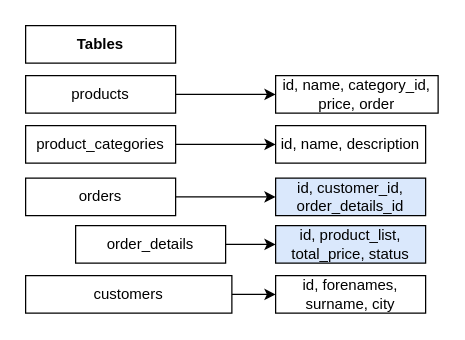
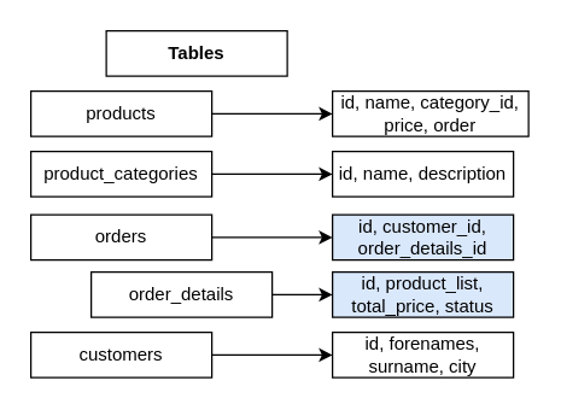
  <mxCell id="0" />
  <mxCell id="1" parent="0" />
- <mxCell id="2" value="&lt;b&gt;Tables&lt;/b&gt;" style="rounded=0;whiteSpace=wrap;html=1;" vertex="1" parent="1"><mxGeometry x="20" y="20" width="120" height="30" as="geometry" /></mxCell>
+ <mxCell id="2" value="&lt;b&gt;Tables&lt;/b&gt;" style="rounded=0;whiteSpace=wrap;html=1;" vertex="1" parent="1"><mxGeometry x="70" y="20" width="120" height="30" as="geometry" /></mxCell>
  <mxCell id="3" value="" style="edgeStyle=orthogonalEdgeStyle;rounded=0;orthogonalLoop=1;jettySize=auto;html=1;" edge="1" parent="1" source="4" target="14"><mxGeometry relative="1" as="geometry" /></mxCell>
  <mxCell id="4" value="products" style="rounded=0;whiteSpace=wrap;html=1;" vertex="1" parent="1"><mxGeometry x="20" y="60" width="120" height="30" as="geometry" /></mxCell>
  <mxCell id="5" value="" style="edgeStyle=orthogonalEdgeStyle;rounded=0;orthogonalLoop=1;jettySize=auto;html=1;" edge="1" parent="1" source="6" target="15"><mxGeometry relative="1" as="geometry" /></mxCell>
  <mxCell id="6" value="product_categories" style="rounded=0;whiteSpace=wrap;html=1;" vertex="1" parent="1"><mxGeometry x="20" y="100" width="120" height="30" as="geometry" /></mxCell>
  <mxCell id="7" value="" style="edgeStyle=orthogonalEdgeStyle;rounded=0;orthogonalLoop=1;jettySize=auto;html=1;" edge="1" parent="1" source="8" target="16"><mxGeometry relative="1" as="geometry" /></mxCell>
  <mxCell id="8" value="orders" style="rounded=0;whiteSpace=wrap;html=1;" vertex="1" parent="1"><mxGeometry x="20" y="142" width="120" height="30" as="geometry" /></mxCell>
  <mxCell id="9" value="" style="edgeStyle=orthogonalEdgeStyle;rounded=0;orthogonalLoop=1;jettySize=auto;html=1;" edge="1" parent="1" source="10" target="17"><mxGeometry relative="1" as="geometry" /></mxCell>
  <mxCell id="10" value="order_details" style="rounded=0;whiteSpace=wrap;html=1;" vertex="1" parent="1"><mxGeometry x="60" y="180" width="120" height="30" as="geometry" /></mxCell>
  <mxCell id="11" value="" style="edgeStyle=orthogonalEdgeStyle;rounded=0;orthogonalLoop=1;jettySize=auto;html=1;" edge="1" parent="1" source="12" target="13"><mxGeometry relative="1" as="geometry" /></mxCell>
- <mxCell id="12" value="customers" style="rounded=0;whiteSpace=wrap;html=1;" vertex="1" parent="1"><mxGeometry x="20" y="220" width="165" height="30" as="geometry" /></mxCell>
+ <mxCell id="12" value="customers" style="rounded=0;whiteSpace=wrap;html=1;" vertex="1" parent="1"><mxGeometry x="20" y="220" width="120" height="30" as="geometry" /></mxCell>
  <mxCell id="13" value="id, forenames, surname, city" style="whiteSpace=wrap;html=1;rounded=0;" vertex="1" parent="1"><mxGeometry x="220" y="220" width="120" height="30" as="geometry" /></mxCell>
  <mxCell id="14" value="id, name, category_id, price, order" style="rounded=0;whiteSpace=wrap;html=1;" vertex="1" parent="1"><mxGeometry x="220" y="60" width="130" height="30" as="geometry" /></mxCell>
  <mxCell id="15" value="id, name, description" style="rounded=0;whiteSpace=wrap;html=1;" vertex="1" parent="1"><mxGeometry x="220" y="100" width="120" height="30" as="geometry" /></mxCell>
  <mxCell id="16" value="id, customer_id, order_details_id" style="rounded=0;whiteSpace=wrap;html=1;fillColor=#dae8fc;" vertex="1" parent="1"><mxGeometry x="220" y="142" width="120" height="30" as="geometry" /></mxCell>
  <mxCell id="17" value="id, product_list, total_price, status" style="rounded=0;whiteSpace=wrap;html=1;fillColor=#dae8fc;" vertex="1" parent="1"><mxGeometry x="220" y="180" width="120" height="30" as="geometry" /></mxCell>
